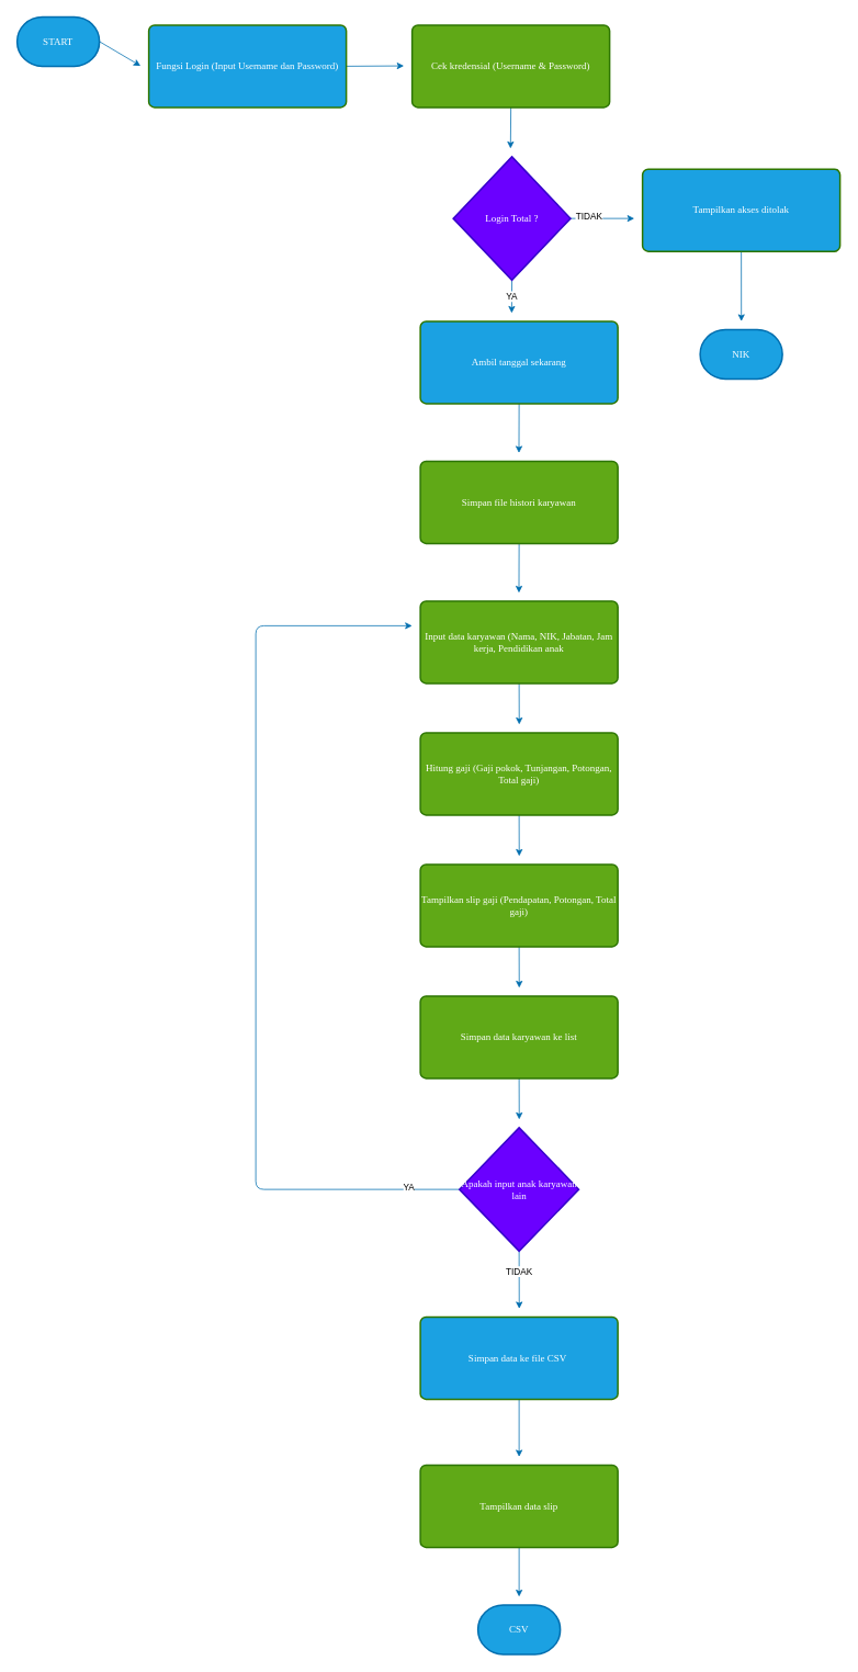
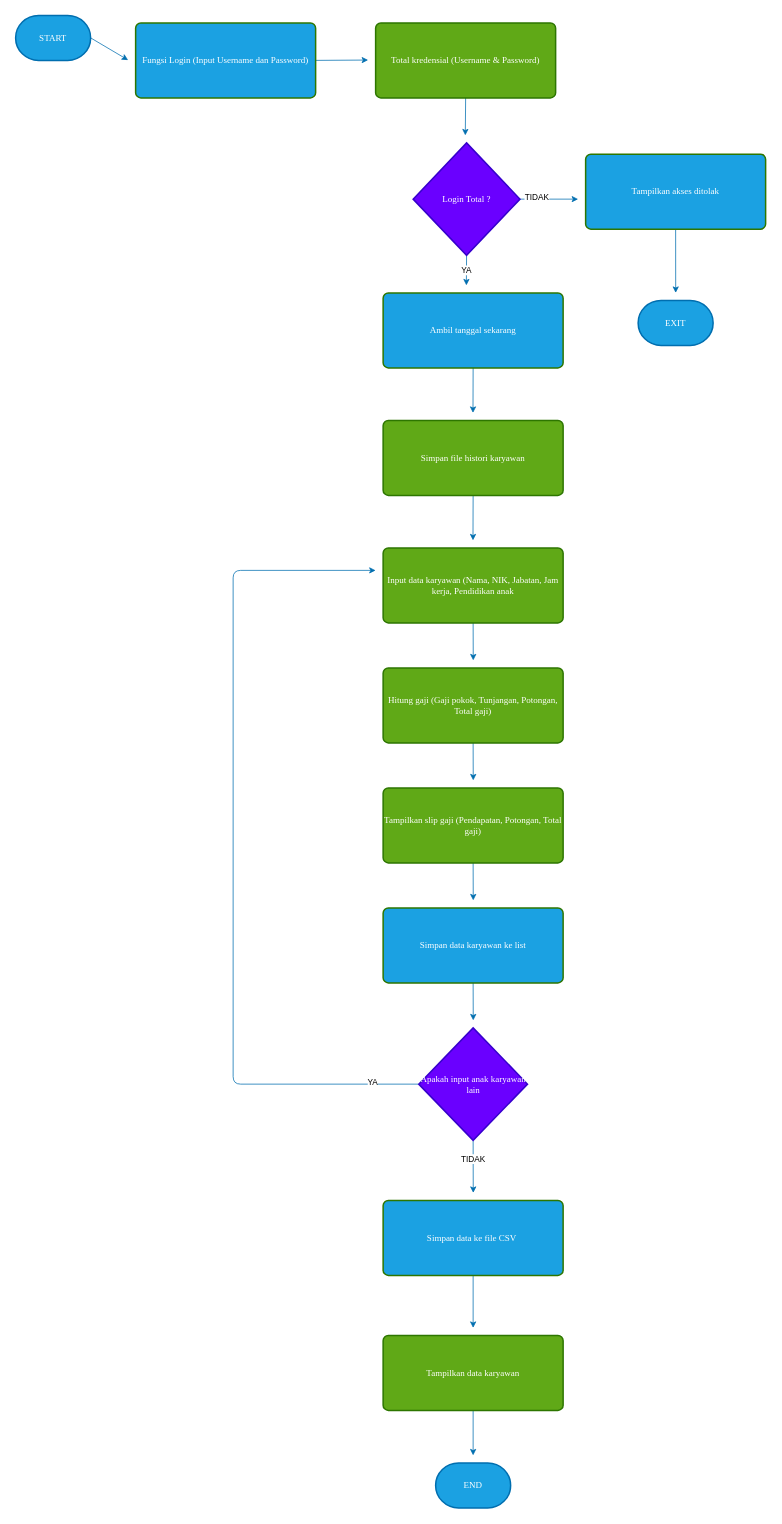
  <mxCell id="0" />
  <mxCell id="1" parent="0" />
  <mxCell id="2" style="edgeStyle=none;html=1;exitX=1;exitY=0.5;exitDx=0;exitDy=0;exitPerimeter=0;fillColor=#1ba1e2;strokeColor=#006EAF;fontFamily=Times New Roman;" parent="1" source="3" edge="1"><mxGeometry relative="1" as="geometry"><mxPoint x="170" y="79.571" as="targetPoint" /></mxGeometry></mxCell>
  <mxCell id="3" value="START" style="strokeWidth=2;html=1;shape=mxgraph.flowchart.terminator;whiteSpace=wrap;fillColor=#1ba1e2;fontColor=#ffffff;strokeColor=#006EAF;fontFamily=Times New Roman;" parent="1" vertex="1"><mxGeometry x="20" y="20" width="100" height="60" as="geometry" /></mxCell>
  <mxCell id="4" style="edgeStyle=none;html=1;exitX=1;exitY=0.5;exitDx=0;exitDy=0;fillColor=#1ba1e2;strokeColor=#006EAF;" parent="1" source="5" edge="1"><mxGeometry relative="1" as="geometry"><mxPoint x="490" y="79.571" as="targetPoint" /></mxGeometry></mxCell>
  <mxCell id="5" value="Fungsi Login (Input Username dan Password)" style="rounded=1;whiteSpace=wrap;html=1;absoluteArcSize=1;arcSize=14;strokeWidth=2;fillColor=#1ba1e2;fontColor=#ffffff;strokeColor=#2D7600;fontFamily=Times New Roman;" parent="1" vertex="1"><mxGeometry x="180" y="30" width="240" height="100" as="geometry" /></mxCell>
  <mxCell id="6" style="edgeStyle=none;html=1;exitX=0.5;exitY=1;exitDx=0;exitDy=0;fillColor=#1ba1e2;strokeColor=#006EAF;" parent="1" source="7" edge="1"><mxGeometry relative="1" as="geometry"><mxPoint x="619.571" y="180" as="targetPoint" /></mxGeometry></mxCell>
- <mxCell id="7" value="Cek kredensial (Username &amp;amp; Password)" style="rounded=1;whiteSpace=wrap;html=1;absoluteArcSize=1;arcSize=14;strokeWidth=2;fillColor=#60a917;fontColor=#ffffff;strokeColor=#2D7600;fontFamily=Times New Roman;" parent="1" vertex="1"><mxGeometry x="500" y="30" width="240" height="100" as="geometry" /></mxCell>
+ <mxCell id="7" value="Total kredensial (Username &amp;amp; Password)" style="rounded=1;whiteSpace=wrap;html=1;absoluteArcSize=1;arcSize=14;strokeWidth=2;fillColor=#60a917;fontColor=#ffffff;strokeColor=#2D7600;fontFamily=Times New Roman;" parent="1" vertex="1"><mxGeometry x="500" y="30" width="240" height="100" as="geometry" /></mxCell>
  <mxCell id="8" style="edgeStyle=none;html=1;fillColor=#1ba1e2;strokeColor=#006EAF;" parent="1" source="11" edge="1"><mxGeometry relative="1" as="geometry"><mxPoint x="770" y="265" as="targetPoint" /></mxGeometry></mxCell>
  <mxCell id="9" value="TIDAK" style="edgeLabel;html=1;align=center;verticalAlign=middle;resizable=0;points=[];" parent="8" vertex="1" connectable="0"><mxGeometry x="-0.442" y="4" relative="1" as="geometry"><mxPoint as="offset" /></mxGeometry></mxCell>
  <mxCell id="10" value="YA" style="edgeStyle=none;html=1;exitX=0.5;exitY=1;exitDx=0;exitDy=0;exitPerimeter=0;fillColor=#1ba1e2;strokeColor=#006EAF;" parent="1" source="11" edge="1"><mxGeometry relative="1" as="geometry"><mxPoint x="621" y="380" as="targetPoint" /></mxGeometry></mxCell>
  <mxCell id="11" value="Login Total ?" style="strokeWidth=2;html=1;shape=mxgraph.flowchart.decision;whiteSpace=wrap;fillColor=#6a00ff;fontColor=#ffffff;strokeColor=#3700CC;fontFamily=Times New Roman;" parent="1" vertex="1"><mxGeometry x="550" y="190" width="142.5" height="150" as="geometry" /></mxCell>
  <mxCell id="12" style="edgeStyle=none;html=1;exitX=0.5;exitY=1;exitDx=0;exitDy=0;fillColor=#1ba1e2;strokeColor=#006EAF;" parent="1" source="13" edge="1"><mxGeometry relative="1" as="geometry"><mxPoint x="629.821" y="550" as="targetPoint" /></mxGeometry></mxCell>
  <mxCell id="13" value="Ambil tanggal sekarang" style="rounded=1;whiteSpace=wrap;html=1;absoluteArcSize=1;arcSize=14;strokeWidth=2;fillColor=#1ba1e2;fontColor=#ffffff;strokeColor=#2D7600;fontFamily=Times New Roman;" parent="1" vertex="1"><mxGeometry x="510" y="390" width="240" height="100" as="geometry" /></mxCell>
  <mxCell id="14" style="edgeStyle=none;html=1;exitX=0.5;exitY=1;exitDx=0;exitDy=0;fillColor=#1ba1e2;strokeColor=#006EAF;" parent="1" source="15" edge="1"><mxGeometry relative="1" as="geometry"><mxPoint x="900.105" y="390" as="targetPoint" /></mxGeometry></mxCell>
  <mxCell id="15" value="Tampilkan akses ditolak" style="rounded=1;whiteSpace=wrap;html=1;absoluteArcSize=1;arcSize=14;strokeWidth=2;fillColor=#1ba1e2;fontColor=#ffffff;strokeColor=#2D7600;fontFamily=Times New Roman;" parent="1" vertex="1"><mxGeometry x="780" y="205" width="240" height="100" as="geometry" /></mxCell>
- <mxCell id="16" value="NIK" style="strokeWidth=2;html=1;shape=mxgraph.flowchart.terminator;whiteSpace=wrap;fillColor=#1ba1e2;fontColor=#ffffff;strokeColor=#006EAF;fontFamily=Times New Roman;" parent="1" vertex="1"><mxGeometry x="850" y="400" width="100" height="60" as="geometry" /></mxCell>
+ <mxCell id="16" value="EXIT" style="strokeWidth=2;html=1;shape=mxgraph.flowchart.terminator;whiteSpace=wrap;fillColor=#1ba1e2;fontColor=#ffffff;strokeColor=#006EAF;fontFamily=Times New Roman;" parent="1" vertex="1"><mxGeometry x="850" y="400" width="100" height="60" as="geometry" /></mxCell>
  <mxCell id="17" style="edgeStyle=none;html=1;exitX=0.5;exitY=1;exitDx=0;exitDy=0;fillColor=#1ba1e2;strokeColor=#006EAF;" parent="1" source="18" edge="1"><mxGeometry relative="1" as="geometry"><mxPoint x="629.821" y="720" as="targetPoint" /></mxGeometry></mxCell>
  <mxCell id="18" value="Simpan file histori karyawan" style="rounded=1;whiteSpace=wrap;html=1;absoluteArcSize=1;arcSize=14;strokeWidth=2;fillColor=#60a917;fontColor=#ffffff;strokeColor=#2D7600;fontFamily=Times New Roman;" parent="1" vertex="1"><mxGeometry x="510" y="560" width="240" height="100" as="geometry" /></mxCell>
  <mxCell id="19" style="edgeStyle=none;html=1;exitX=0.5;exitY=1;exitDx=0;exitDy=0;fillColor=#1ba1e2;strokeColor=#006EAF;" parent="1" source="20" edge="1"><mxGeometry relative="1" as="geometry"><mxPoint x="630.167" y="880" as="targetPoint" /></mxGeometry></mxCell>
  <mxCell id="20" value="Input data karyawan (Nama, NIK, Jabatan, Jam kerja, Pendidikan anak" style="rounded=1;whiteSpace=wrap;html=1;absoluteArcSize=1;arcSize=14;strokeWidth=2;fillColor=#60a917;fontColor=#ffffff;strokeColor=#2D7600;fontFamily=Times New Roman;" parent="1" vertex="1"><mxGeometry x="510" y="730" width="240" height="100" as="geometry" /></mxCell>
  <mxCell id="21" style="edgeStyle=none;html=1;exitX=0.5;exitY=1;exitDx=0;exitDy=0;fillColor=#1ba1e2;strokeColor=#006EAF;" parent="1" source="22" edge="1"><mxGeometry relative="1" as="geometry"><mxPoint x="630.167" y="1040" as="targetPoint" /></mxGeometry></mxCell>
  <mxCell id="22" value="Hitung gaji (Gaji pokok, Tunjangan, Potongan, Total gaji)" style="rounded=1;whiteSpace=wrap;html=1;absoluteArcSize=1;arcSize=14;strokeWidth=2;fillColor=#60a917;fontColor=#ffffff;strokeColor=#2D7600;gradientColor=none;fontFamily=Times New Roman;" parent="1" vertex="1"><mxGeometry x="510" y="890" width="240" height="100" as="geometry" /></mxCell>
  <mxCell id="23" style="edgeStyle=none;html=1;exitX=0.5;exitY=1;exitDx=0;exitDy=0;fillColor=#1ba1e2;strokeColor=#006EAF;" parent="1" source="24" edge="1"><mxGeometry relative="1" as="geometry"><mxPoint x="630.167" y="1200" as="targetPoint" /></mxGeometry></mxCell>
  <mxCell id="24" value="Tampilkan slip gaji (Pendapatan, Potongan, Total gaji)" style="rounded=1;whiteSpace=wrap;html=1;absoluteArcSize=1;arcSize=14;strokeWidth=2;fillColor=#60a917;fontColor=#ffffff;strokeColor=#2D7600;fontFamily=Times New Roman;" parent="1" vertex="1"><mxGeometry x="510" y="1050" width="240" height="100" as="geometry" /></mxCell>
  <mxCell id="25" style="edgeStyle=none;html=1;exitX=0.5;exitY=1;exitDx=0;exitDy=0;fillColor=#1ba1e2;strokeColor=#006EAF;" parent="1" source="26" edge="1"><mxGeometry relative="1" as="geometry"><mxPoint x="630.167" y="1360" as="targetPoint" /></mxGeometry></mxCell>
- <mxCell id="26" value="Simpan data karyawan ke list" style="rounded=1;whiteSpace=wrap;html=1;absoluteArcSize=1;arcSize=14;strokeWidth=2;fillColor=#60a917;fontColor=#ffffff;strokeColor=#2D7600;fontFamily=Times New Roman;" parent="1" vertex="1"><mxGeometry x="510" y="1210" width="240" height="100" as="geometry" /></mxCell>
+ <mxCell id="26" value="Simpan data karyawan ke list" style="rounded=1;whiteSpace=wrap;html=1;absoluteArcSize=1;arcSize=14;strokeWidth=2;fillColor=#1ba1e2;fontColor=#ffffff;strokeColor=#2D7600;fontFamily=Times New Roman;" parent="1" vertex="1"><mxGeometry x="510" y="1210" width="240" height="100" as="geometry" /></mxCell>
  <mxCell id="27" style="edgeStyle=none;html=1;exitX=0.5;exitY=1;exitDx=0;exitDy=0;exitPerimeter=0;fillColor=#1ba1e2;strokeColor=#006EAF;" parent="1" source="31" edge="1"><mxGeometry relative="1" as="geometry"><mxPoint x="630.167" y="1590" as="targetPoint" /></mxGeometry></mxCell>
  <mxCell id="28" value="TIDAK" style="edgeLabel;html=1;align=center;verticalAlign=middle;resizable=0;points=[];" parent="27" vertex="1" connectable="0"><mxGeometry x="-0.314" y="-1" relative="1" as="geometry"><mxPoint as="offset" /></mxGeometry></mxCell>
  <mxCell id="29" style="edgeStyle=none;html=1;exitX=0;exitY=0.5;exitDx=0;exitDy=0;exitPerimeter=0;fillColor=#1ba1e2;strokeColor=#006EAF;" parent="1" source="31" edge="1"><mxGeometry relative="1" as="geometry"><mxPoint x="500" y="760" as="targetPoint" /><Array as="points"><mxPoint x="310" y="1445" /><mxPoint x="310" y="760" /></Array></mxGeometry></mxCell>
  <mxCell id="30" value="YA" style="edgeLabel;html=1;align=center;verticalAlign=middle;resizable=0;points=[];" parent="29" vertex="1" connectable="0"><mxGeometry x="-0.887" y="-3" relative="1" as="geometry"><mxPoint x="1" as="offset" /></mxGeometry></mxCell>
  <mxCell id="31" value="Apakah input anak karyawan lain" style="strokeWidth=2;html=1;shape=mxgraph.flowchart.decision;whiteSpace=wrap;fillColor=#6a00ff;fontColor=#ffffff;strokeColor=#3700CC;fontFamily=Times New Roman;" parent="1" vertex="1"><mxGeometry x="557.5" y="1370" width="145" height="150" as="geometry" /></mxCell>
  <mxCell id="32" style="edgeStyle=none;html=1;exitX=0.5;exitY=1;exitDx=0;exitDy=0;fillColor=#1ba1e2;strokeColor=#006EAF;" parent="1" source="33" edge="1"><mxGeometry relative="1" as="geometry"><mxPoint x="630" y="1770" as="targetPoint" /></mxGeometry></mxCell>
  <mxCell id="33" value="Simpan data ke file CSV&amp;nbsp;" style="rounded=1;whiteSpace=wrap;html=1;absoluteArcSize=1;arcSize=14;strokeWidth=2;fillColor=#1ba1e2;fontColor=#ffffff;strokeColor=#2D7600;fontFamily=Times New Roman;" parent="1" vertex="1"><mxGeometry x="510" y="1600" width="240" height="100" as="geometry" /></mxCell>
  <mxCell id="34" style="edgeStyle=none;html=1;exitX=0.5;exitY=1;exitDx=0;exitDy=0;fillColor=#1ba1e2;strokeColor=#006EAF;" parent="1" source="35" edge="1"><mxGeometry relative="1" as="geometry"><mxPoint x="630" y="1940" as="targetPoint" /></mxGeometry></mxCell>
- <mxCell id="35" value="Tampilkan data slip" style="rounded=1;whiteSpace=wrap;html=1;absoluteArcSize=1;arcSize=14;strokeWidth=2;fillColor=#60a917;fontColor=#ffffff;strokeColor=#2D7600;fontFamily=Times New Roman;" parent="1" vertex="1"><mxGeometry x="510" y="1780" width="240" height="100" as="geometry" /></mxCell>
- <mxCell id="36" value="CSV" style="strokeWidth=2;html=1;shape=mxgraph.flowchart.terminator;whiteSpace=wrap;fillColor=#1ba1e2;fontColor=#ffffff;strokeColor=#006EAF;fontFamily=Times New Roman;" parent="1" vertex="1"><mxGeometry x="580" y="1950" width="100" height="60" as="geometry" /></mxCell>
+ <mxCell id="35" value="Tampilkan data karyawan" style="rounded=1;whiteSpace=wrap;html=1;absoluteArcSize=1;arcSize=14;strokeWidth=2;fillColor=#60a917;fontColor=#ffffff;strokeColor=#2D7600;fontFamily=Times New Roman;" parent="1" vertex="1"><mxGeometry x="510" y="1780" width="240" height="100" as="geometry" /></mxCell>
+ <mxCell id="36" value="END" style="strokeWidth=2;html=1;shape=mxgraph.flowchart.terminator;whiteSpace=wrap;fillColor=#1ba1e2;fontColor=#ffffff;strokeColor=#006EAF;fontFamily=Times New Roman;" parent="1" vertex="1"><mxGeometry x="580" y="1950" width="100" height="60" as="geometry" /></mxCell>
